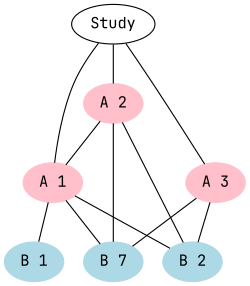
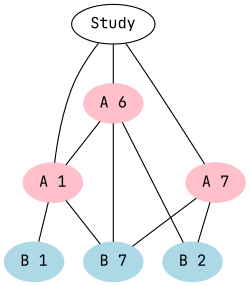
  graph {
    fontname="JetBrains Mono"
    node [color=pink fontname="JetBrains Mono" style=filled]
    edge [fontname="JetBrains Mono"]
    n1 [label="A 1"]
-   n2 [label="A 2"]
-   n3 [label="A 3"]
+   n2 [label="A 6"]
+   n3 [label="A 7"]
    n4 [color=lightblue label="B 1"]
    n5 [color=lightblue label="B 2"]
    n6 [color=lightblue label="B 7"]
    n7 [label=Study color="" style=""]
    subgraph sub_1 {
      label=Exposure
      n1
      n2
      n3
    }
    subgraph sub_2 {
      color=blue
      label=NAP
      ordering=out
      n4
      n5
      n6
    }
    n1 -- n4
-   n1 -- n5
    n1 -- n6
    n2 -- n1
    n2 -- n5
    n2 -- n6
    n3 -- n5
    n3 -- n6
    n7 -- n1
    n7 -- n2
    n7 -- n3
  }
